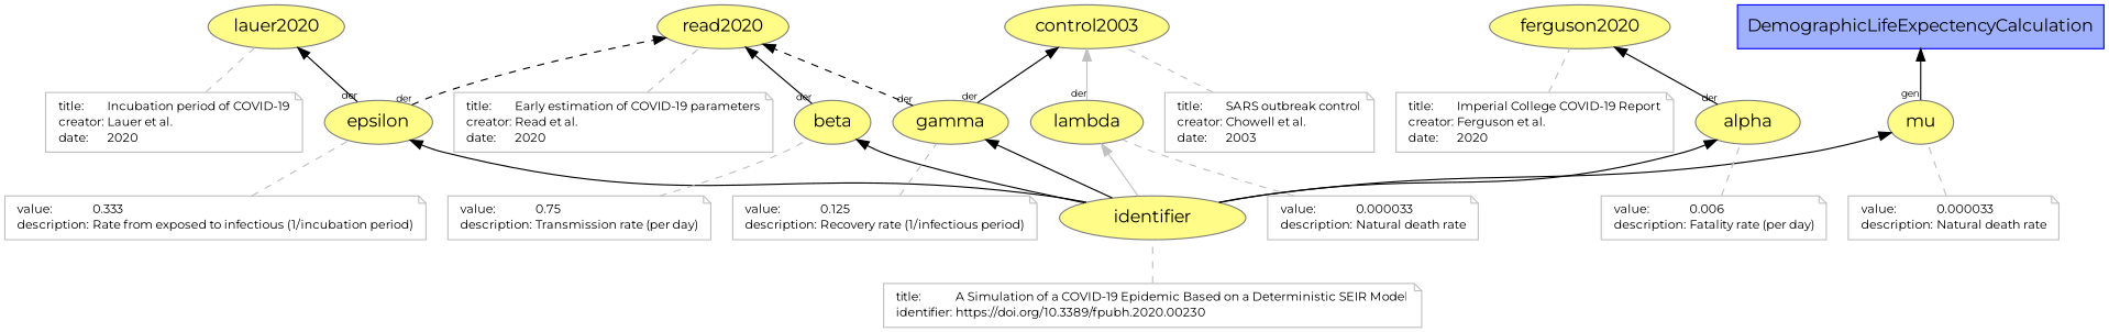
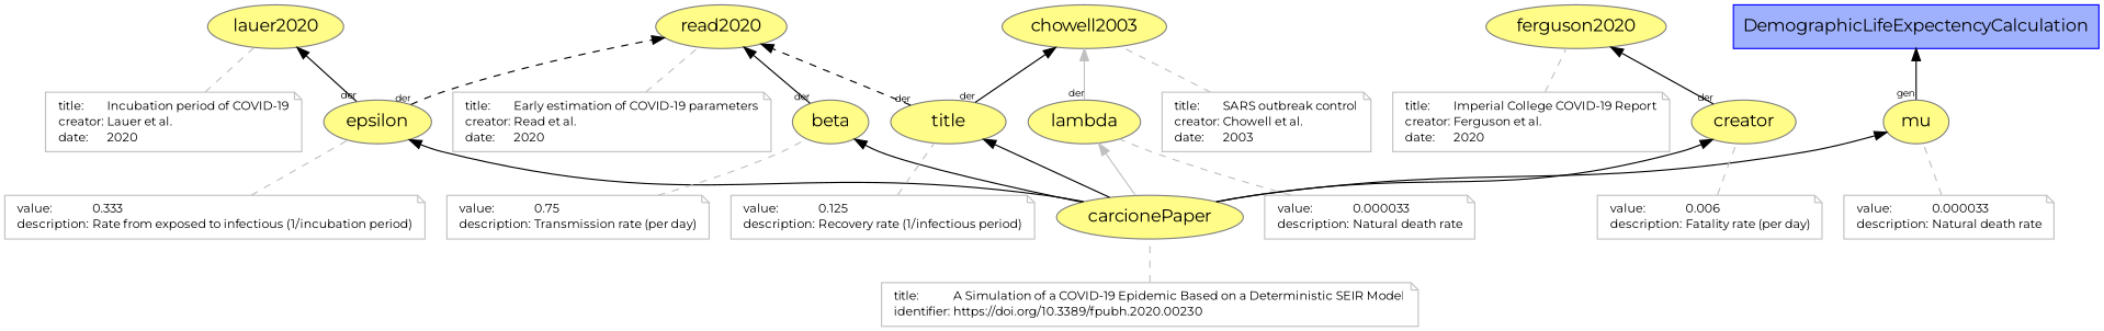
  digraph {
    fontname=Montserrat
    rankdir=BT
    node [color="#808080" fontname=Montserrat style=filled]
    edge [fontname=Montserrat color=gray style=dashed]
    n1 [color="#0000FF" fillcolor="#9FB1FC" label=DemographicLifeExpectencyCalculation shape=polygon sides=4]
-   n2 [fillcolor="#FFFC87" label=identifier]
+   n2 [fillcolor="#FFFC87" label=carcionePaper]
    n3 [fillcolor="#FFFC87" label=beta]
    n4 [fillcolor="#FFFC87" label=epsilon]
-   n5 [fillcolor="#FFFC87" label=gamma]
-   n6 [fillcolor="#FFFC87" label=alpha]
+   n5 [fillcolor="#FFFC87" label=title]
+   n6 [fillcolor="#FFFC87" label=creator]
    n7 [fillcolor="#FFFC87" label=mu]
    n8 [fillcolor="#FFFC87" label=lambda]
    n9 [fillcolor="#FFFC87" label=read2020]
    n10 [fillcolor="#FFFC87" label=lauer2020]
-   n11 [fillcolor="#FFFC87" label=control2003]
+   n11 [fillcolor="#FFFC87" label=chowell2003]
    n12 [fillcolor="#FFFC87" label=ferguson2020]
    n13 [color=gray fontcolor=black fontsize=10 label=<<TABLE cellpadding="0" border="0"> 	<TR> 	    <TD align="left">title:</TD> 	    <TD align="left">A Simulation of a COVID-19 Epidemic Based on a Deterministic SEIR Model</TD> 	</TR> 	<TR> 	    <TD align="left">identifier:</TD> 	    <TD align="left">https://doi.org/10.3389/fpubh.2020.00230</TD> 	</TR>     </TABLE>> shape=note style=""]
    n14 [color=gray fontcolor=black fontsize=10 label=<<TABLE cellpadding="0" border="0"> 	<TR> 	    <TD align="left">title:</TD> 	    <TD align="left">SARS outbreak control</TD> 	</TR> 	<TR> 	    <TD align="left">creator:</TD> 	    <TD align="left">Chowell et al.</TD> 	</TR> 	<TR> 	    <TD align="left">date:</TD> 	    <TD align="left">2003</TD> 	</TR>     </TABLE>> shape=note style=""]
    n15 [color=gray fontcolor=black fontsize=10 label=<<TABLE cellpadding="0" border="0"> 	<TR> 	    <TD align="left">title:</TD> 	    <TD align="left">Early estimation of COVID-19 parameters</TD> 	</TR> 	<TR> 	    <TD align="left">creator:</TD> 	    <TD align="left">Read et al.</TD> 	</TR> 	<TR> 	    <TD align="left">date:</TD> 	    <TD align="left">2020</TD> 	</TR>     </TABLE>> shape=note style=""]
    n16 [color=gray fontcolor=black fontsize=10 label=<<TABLE cellpadding="0" border="0"> 	<TR> 	    <TD align="left">title:</TD> 	    <TD align="left">Incubation period of COVID-19</TD> 	</TR> 	<TR> 	    <TD align="left">creator:</TD> 	    <TD align="left">Lauer et al.</TD> 	</TR> 	<TR> 	    <TD align="left">date:</TD> 	    <TD align="left">2020</TD> 	</TR>     </TABLE>> shape=note style=""]
    n17 [color=gray fontcolor=black fontsize=10 label=<<TABLE cellpadding="0" border="0"> 	<TR> 	    <TD align="left">title:</TD> 	    <TD align="left">Imperial College COVID-19 Report</TD> 	</TR> 	<TR> 	    <TD align="left">creator:</TD> 	    <TD align="left">Ferguson et al.</TD> 	</TR> 	<TR> 	    <TD align="left">date:</TD> 	    <TD align="left">2020</TD> 	</TR>     </TABLE>> shape=note style=""]
    n18 [color=gray fontcolor=black fontsize=10 label=<<TABLE cellpadding="0" border="0"> 	<TR> 	    <TD align="left">value:</TD> 	    <TD align="left">0.75</TD> 	</TR> 	<TR> 	    <TD align="left">description:</TD> 	    <TD align="left">Transmission rate (per day)</TD> 	</TR>     </TABLE>> shape=note style=""]
    n19 [color=gray fontcolor=black fontsize=10 label=<<TABLE cellpadding="0" border="0"> 	<TR> 	    <TD align="left">value:</TD> 	    <TD align="left">0.333</TD> 	</TR> 	<TR> 	    <TD align="left">description:</TD> 	    <TD align="left">Rate from exposed to infectious (1/incubation period)</TD> 	</TR>     </TABLE>> shape=note style=""]
    n20 [color=gray fontcolor=black fontsize=10 label=<<TABLE cellpadding="0" border="0"> 	<TR> 	    <TD align="left">value:</TD> 	    <TD align="left">0.125</TD> 	</TR> 	<TR> 	    <TD align="left">description:</TD> 	    <TD align="left">Recovery rate (1/infectious period)</TD> 	</TR>     </TABLE>> shape=note style=""]
    n21 [color=gray fontcolor=black fontsize=10 label=<<TABLE cellpadding="0" border="0"> 	<TR> 	    <TD align="left">value:</TD> 	    <TD align="left">0.006</TD> 	</TR> 	<TR> 	    <TD align="left">description:</TD> 	    <TD align="left">Fatality rate (per day)</TD> 	</TR>     </TABLE>> shape=note style=""]
    n22 [color=gray fontcolor=black fontsize=10 label=<<TABLE cellpadding="0" border="0"> 	<TR> 	    <TD align="left">value:</TD> 	    <TD align="left">0.000033</TD> 	</TR> 	<TR> 	    <TD align="left">description:</TD> 	    <TD align="left">Natural death rate</TD> 	</TR>     </TABLE>> shape=note style=""]
    n23 [color=gray fontcolor=black fontsize=10 label=<<TABLE cellpadding="0" border="0"> 	<TR> 	    <TD align="left">value:</TD> 	    <TD align="left">0.000033</TD> 	</TR> 	<TR> 	    <TD align="left">description:</TD> 	    <TD align="left">Natural death rate</TD> 	</TR>     </TABLE>> shape=note style=""]
    n2 -> n3 [color="" style=""]
    n2 -> n4 [color="" style=""]
    n2 -> n5 [color="" style=""]
    n2 -> n6 [color="" style=""]
    n2 -> n7 [color="" style=""]
    n2 -> n8 [style=""]
    n3 -> n9 [labelangle=60.0 labeldistance=1.5 labelfontsize=8 rotation=20 taillabel=der color="" style=""]
    n4 -> n9 [labelangle=60.0 labeldistance=1.5 labelfontsize=8 rotation=20 taillabel=der color=""]
    n4 -> n10 [labelangle=60.0 labeldistance=1.5 labelfontsize=8 rotation=20 taillabel=der color="" style=""]
    n5 -> n9 [labelangle=60.0 labeldistance=1.5 labelfontsize=8 rotation=20 taillabel=der color=""]
    n5 -> n11 [labelangle=60.0 labeldistance=1.5 labelfontsize=8 rotation=20 taillabel=der color="" style=""]
    n6 -> n12 [labelangle=60.0 labeldistance=1.5 labelfontsize=8 rotation=20 taillabel=der color="" style=""]
    n7 -> n1 [labelangle=60.0 labeldistance=1.5 labelfontsize=8 rotation=20 taillabel=gen color="" style=""]
    n8 -> n11 [labelangle=60.0 labeldistance=1.5 labelfontsize=8 rotation=20 taillabel=der style=""]
    n13 -> n2 [arrowhead=none]
    n14 -> n11 [arrowhead=none]
    n15 -> n9 [arrowhead=none]
    n16 -> n10 [arrowhead=none]
    n17 -> n12 [arrowhead=none]
    n18 -> n3 [arrowhead=none]
    n19 -> n4 [arrowhead=none]
    n20 -> n5 [arrowhead=none]
    n21 -> n6 [arrowhead=none]
    n22 -> n7 [arrowhead=none]
    n23 -> n8 [arrowhead=none]
  }
